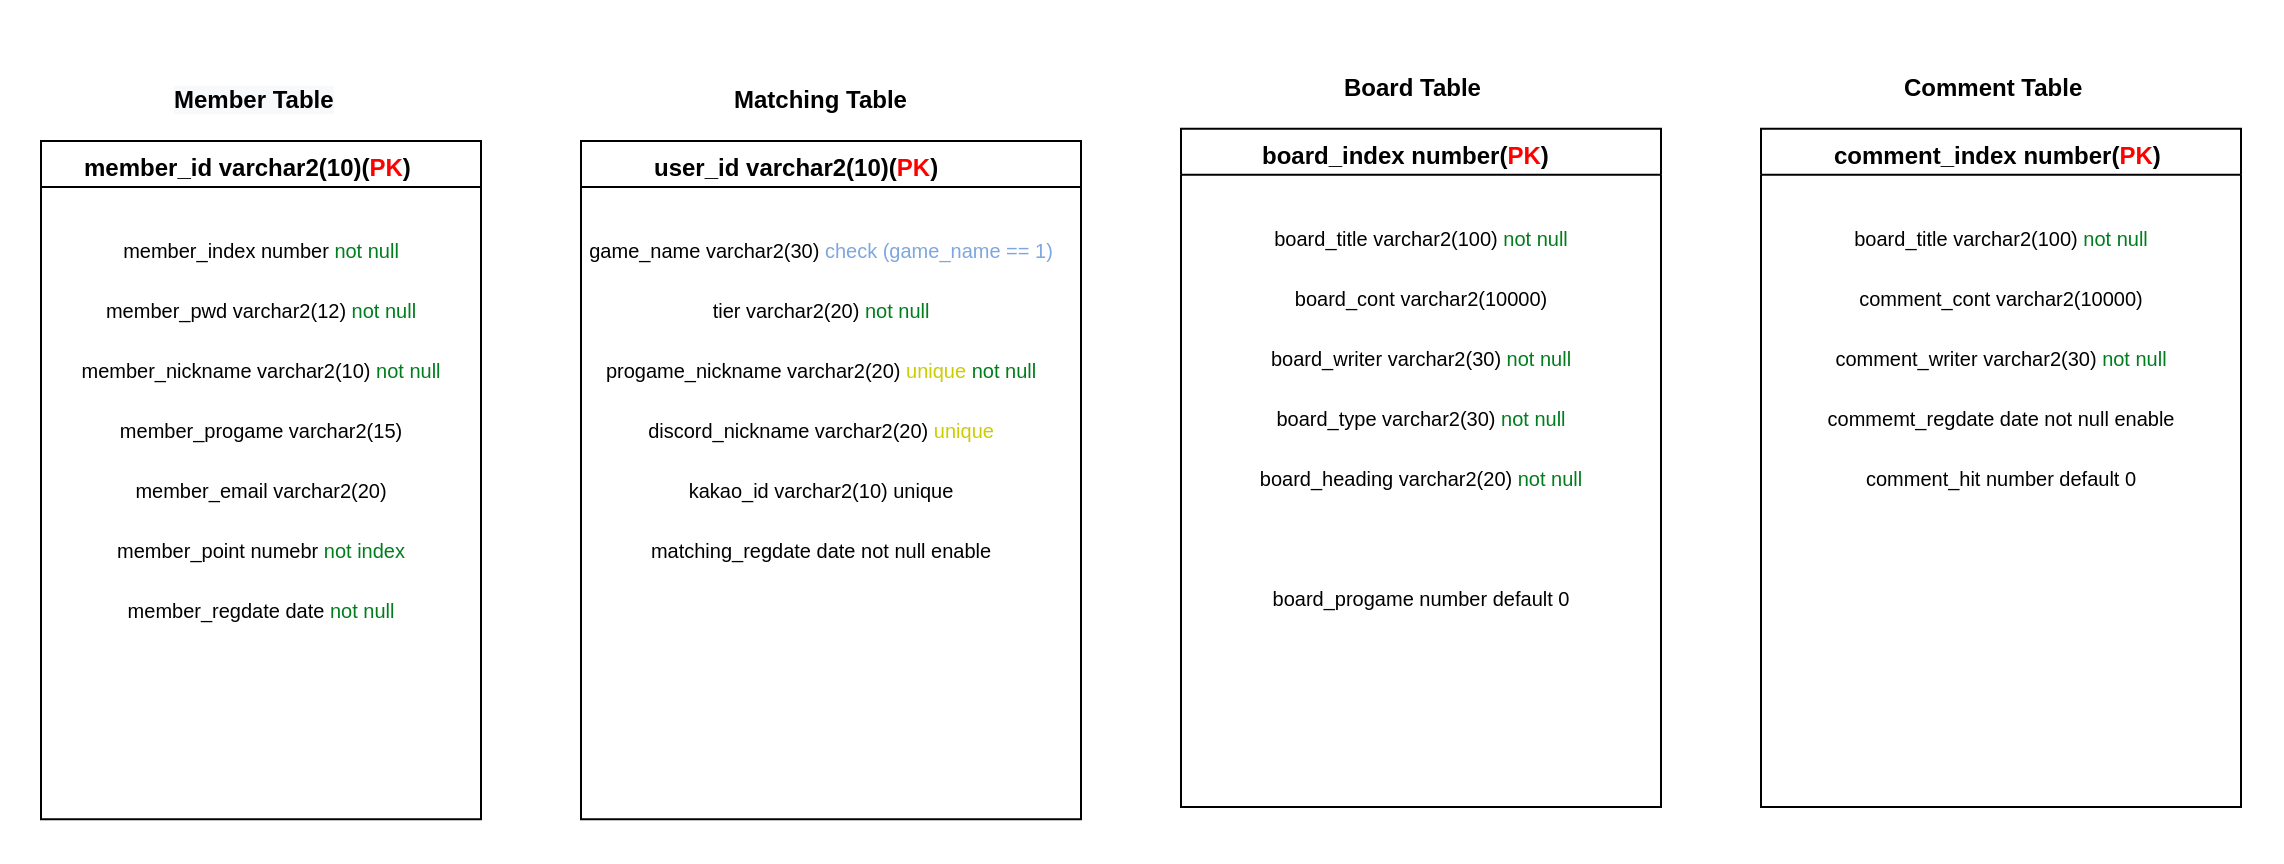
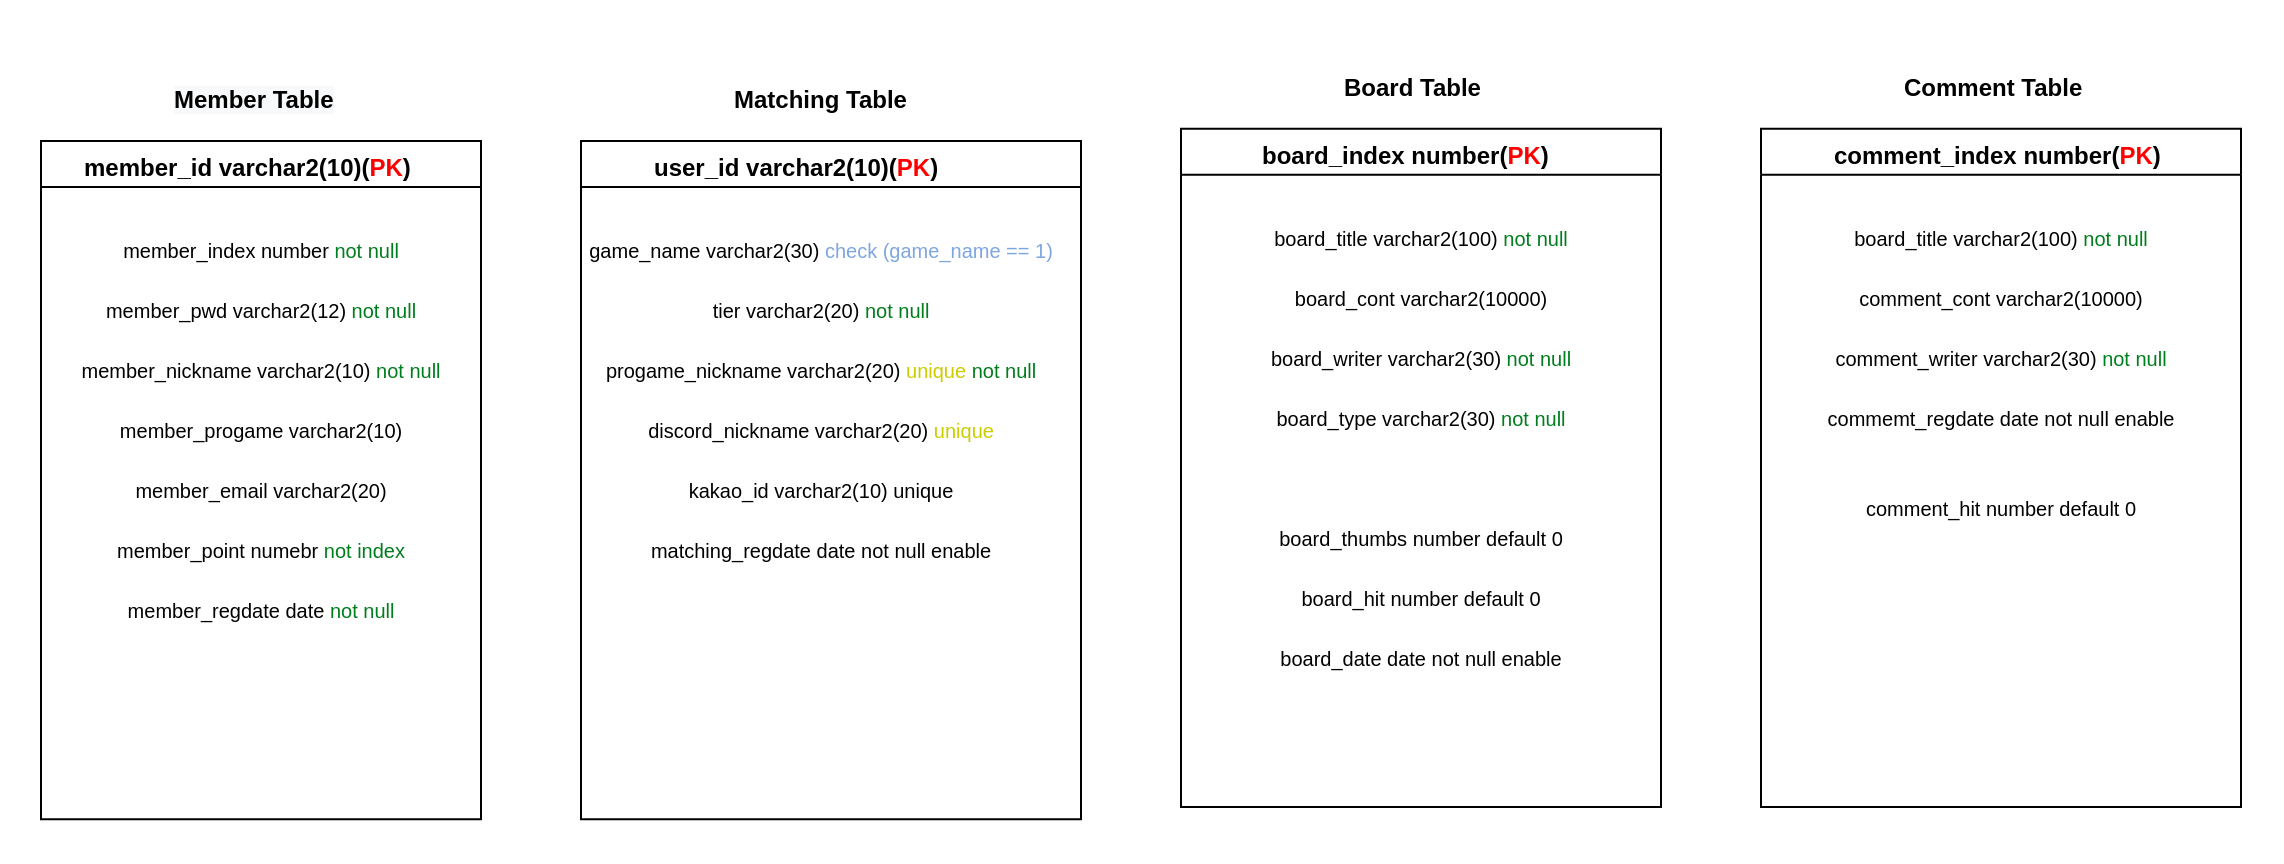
  <mxCell id="0" />
  <mxCell id="1" parent="0" />
  <mxCell id="2" value="" style="group" parent="1" vertex="1" connectable="0"><mxGeometry x="20" y="20" width="220" height="390" as="geometry" /></mxCell>
  <mxCell id="3" value="" style="swimlane;whiteSpace=wrap;html=1;" parent="2" vertex="1"><mxGeometry y="50.0" width="220" height="339.13" as="geometry" /></mxCell>
  <mxCell id="4" value="&lt;br&gt;" style="text;html=1;align=center;verticalAlign=middle;resizable=0;points=[];autosize=1;strokeColor=none;fillColor=none;" parent="3" vertex="1"><mxGeometry x="90" y="59.348" width="20" height="30" as="geometry" /></mxCell>
  <mxCell id="5" value="member_index number&amp;nbsp;&lt;font color=&quot;#007d1d&quot;&gt;not null&lt;/font&gt;" style="text;html=1;align=center;verticalAlign=middle;resizable=0;points=[];autosize=1;strokeColor=none;fillColor=none;fontSize=10;" parent="3" vertex="1"><mxGeometry x="30" y="39.996" width="160" height="30" as="geometry" /></mxCell>
  <mxCell id="6" value="&lt;div style=&quot;text-align: center;&quot;&gt;&lt;b&gt;member_id varchar2(10)(&lt;font color=&quot;#ff0000&quot;&gt;PK&lt;/font&gt;)&lt;/b&gt;&lt;/div&gt;" style="text;whiteSpace=wrap;html=1;" parent="3" vertex="1"><mxGeometry x="20" width="180" height="30.0" as="geometry" /></mxCell>
  <mxCell id="7" value="member_pwd varchar2(12) &lt;font color=&quot;#007d1d&quot;&gt;not null&lt;/font&gt;" style="text;html=1;align=center;verticalAlign=middle;resizable=0;points=[];autosize=1;strokeColor=none;fillColor=none;fontSize=10;" parent="3" vertex="1"><mxGeometry x="20" y="69.996" width="180" height="30" as="geometry" /></mxCell>
  <mxCell id="8" value="member_nickname varchar2(10) &lt;font color=&quot;#007d1d&quot;&gt;not null&lt;/font&gt;" style="text;html=1;align=center;verticalAlign=middle;resizable=0;points=[];autosize=1;strokeColor=none;fillColor=none;fontSize=10;" parent="3" vertex="1"><mxGeometry x="10" y="99.995" width="200" height="30" as="geometry" /></mxCell>
- <mxCell id="9" value="member_progame varchar2(15)" style="text;html=1;align=center;verticalAlign=middle;resizable=0;points=[];autosize=1;strokeColor=none;fillColor=none;fontSize=10;" parent="3" vertex="1"><mxGeometry x="30" y="129.995" width="160" height="30" as="geometry" /></mxCell>
+ <mxCell id="9" value="member_progame varchar2(10)" style="text;html=1;align=center;verticalAlign=middle;resizable=0;points=[];autosize=1;strokeColor=none;fillColor=none;fontSize=10;" parent="3" vertex="1"><mxGeometry x="30" y="129.995" width="160" height="30" as="geometry" /></mxCell>
  <mxCell id="10" value="member_email varchar2(20)" style="text;html=1;align=center;verticalAlign=middle;resizable=0;points=[];autosize=1;strokeColor=none;fillColor=none;fontSize=10;" parent="3" vertex="1"><mxGeometry x="35" y="159.995" width="150" height="30" as="geometry" /></mxCell>
  <mxCell id="11" value="member_point numebr&amp;nbsp;&lt;font color=&quot;#007d1d&quot;&gt;not index&lt;/font&gt;" style="text;html=1;align=center;verticalAlign=middle;resizable=0;points=[];autosize=1;strokeColor=none;fillColor=none;fontSize=10;" parent="3" vertex="1"><mxGeometry x="30" y="189.995" width="160" height="30" as="geometry" /></mxCell>
  <mxCell id="12" value="member_regdate date &lt;font color=&quot;#007d1d&quot;&gt;not null&lt;/font&gt;" style="text;html=1;align=center;verticalAlign=middle;resizable=0;points=[];autosize=1;strokeColor=none;fillColor=none;fontSize=10;" parent="3" vertex="1"><mxGeometry x="30" y="219.995" width="160" height="30" as="geometry" /></mxCell>
  <mxCell id="13" value="&lt;span style=&quot;color: rgb(0, 0, 0); font-family: Helvetica; font-size: 12px; font-style: normal; font-variant-ligatures: normal; font-variant-caps: normal; font-weight: 700; letter-spacing: normal; orphans: 2; text-align: center; text-indent: 0px; text-transform: none; widows: 2; word-spacing: 0px; -webkit-text-stroke-width: 0px; background-color: rgb(248, 249, 250); text-decoration-thickness: initial; text-decoration-style: initial; text-decoration-color: initial; float: none; display: inline !important;&quot;&gt;Member Table&lt;/span&gt;" style="text;whiteSpace=wrap;html=1;" parent="2" vertex="1"><mxGeometry x="65" y="16.09" width="90" height="33.91" as="geometry" /></mxCell>
  <mxCell id="14" value="" style="group" parent="1" vertex="1" connectable="0"><mxGeometry x="290" y="20" width="250" height="390" as="geometry" /></mxCell>
  <mxCell id="15" value="" style="swimlane;whiteSpace=wrap;html=1;" parent="14" vertex="1"><mxGeometry y="50.0" width="250" height="339.13" as="geometry" /></mxCell>
  <mxCell id="16" value="&lt;br&gt;" style="text;html=1;align=center;verticalAlign=middle;resizable=0;points=[];autosize=1;strokeColor=none;fillColor=none;" parent="15" vertex="1"><mxGeometry x="90" y="59.348" width="20" height="30" as="geometry" /></mxCell>
  <mxCell id="17" value="game_name varchar2(30) &lt;font color=&quot;#7ea6e0&quot;&gt;check (game_name == 1)&lt;/font&gt;" style="text;html=1;align=center;verticalAlign=middle;resizable=0;points=[];autosize=1;strokeColor=none;fillColor=none;fontSize=10;" parent="15" vertex="1"><mxGeometry x="-10" y="39.996" width="260" height="30" as="geometry" /></mxCell>
  <mxCell id="18" value="&lt;div style=&quot;text-align: center;&quot;&gt;&lt;b&gt;user_id varchar2(10)(&lt;font color=&quot;#ff0000&quot;&gt;PK&lt;/font&gt;)&lt;/b&gt;&lt;/div&gt;" style="text;whiteSpace=wrap;html=1;" parent="15" vertex="1"><mxGeometry x="35" width="180" height="30.0" as="geometry" /></mxCell>
  <mxCell id="19" value="tier varchar2(20) &lt;font color=&quot;#007d1d&quot;&gt;not null&lt;/font&gt;" style="text;html=1;align=center;verticalAlign=middle;resizable=0;points=[];autosize=1;strokeColor=none;fillColor=none;fontSize=10;" parent="15" vertex="1"><mxGeometry x="55" y="69.996" width="130" height="30" as="geometry" /></mxCell>
  <mxCell id="20" value="progame_nickname varchar2(20) &lt;font color=&quot;#cccc00&quot;&gt;unique&lt;/font&gt; &lt;font color=&quot;#007d1d&quot;&gt;not null&lt;/font&gt;" style="text;html=1;align=center;verticalAlign=middle;resizable=0;points=[];autosize=1;strokeColor=none;fillColor=none;fontSize=10;" parent="15" vertex="1"><mxGeometry x="10" y="99.995" width="220" height="30" as="geometry" /></mxCell>
  <mxCell id="21" value="discord_nickname varchar2(20) &lt;font color=&quot;#cccc00&quot;&gt;unique&lt;/font&gt;" style="text;html=1;align=center;verticalAlign=middle;resizable=0;points=[];autosize=1;strokeColor=none;fillColor=none;fontSize=10;" parent="15" vertex="1"><mxGeometry x="20" y="129.995" width="200" height="30" as="geometry" /></mxCell>
  <mxCell id="22" value="kakao_id varchar2(10) unique" style="text;html=1;align=center;verticalAlign=middle;resizable=0;points=[];autosize=1;strokeColor=none;fillColor=none;fontSize=10;" parent="15" vertex="1"><mxGeometry x="40" y="159.995" width="160" height="30" as="geometry" /></mxCell>
  <mxCell id="23" value="matching_regdate date not null enable" style="text;html=1;align=center;verticalAlign=middle;resizable=0;points=[];autosize=1;strokeColor=none;fillColor=none;fontSize=10;" parent="15" vertex="1"><mxGeometry x="25" y="189.995" width="190" height="30" as="geometry" /></mxCell>
  <mxCell id="24" value="Matching Table" style="text;whiteSpace=wrap;html=1;fontStyle=1" parent="14" vertex="1"><mxGeometry x="75" y="16.09" width="90" height="33.91" as="geometry" /></mxCell>
  <mxCell id="25" value="" style="swimlane;whiteSpace=wrap;html=1;" parent="1" vertex="1"><mxGeometry x="590" y="63.91" width="240" height="339.13" as="geometry" /></mxCell>
  <mxCell id="26" value="&lt;br&gt;" style="text;html=1;align=center;verticalAlign=middle;resizable=0;points=[];autosize=1;strokeColor=none;fillColor=none;" parent="25" vertex="1"><mxGeometry x="90" y="59.348" width="20" height="30" as="geometry" /></mxCell>
  <mxCell id="27" value="board_title varchar2(100) &lt;font color=&quot;#007d1d&quot;&gt;not null&lt;/font&gt;" style="text;html=1;align=center;verticalAlign=middle;resizable=0;points=[];autosize=1;strokeColor=none;fillColor=none;fontSize=10;" parent="25" vertex="1"><mxGeometry x="35" y="39.996" width="170" height="30" as="geometry" /></mxCell>
  <mxCell id="28" value="board_index number(&lt;font color=&quot;#ff0000&quot;&gt;PK&lt;/font&gt;)" style="text;whiteSpace=wrap;html=1;fontStyle=1" parent="25" vertex="1"><mxGeometry x="38.75" width="162.5" height="30" as="geometry" /></mxCell>
  <mxCell id="29" value="board_cont varchar2(10000)" style="text;html=1;align=center;verticalAlign=middle;resizable=0;points=[];autosize=1;strokeColor=none;fillColor=none;fontSize=10;" parent="25" vertex="1"><mxGeometry x="45" y="69.996" width="150" height="30" as="geometry" /></mxCell>
  <mxCell id="30" value="board_writer varchar2(30) &lt;font color=&quot;#007d1d&quot;&gt;not null&lt;/font&gt;" style="text;html=1;align=center;verticalAlign=middle;resizable=0;points=[];autosize=1;strokeColor=none;fillColor=none;fontSize=10;" parent="25" vertex="1"><mxGeometry x="35" y="99.995" width="170" height="30" as="geometry" /></mxCell>
  <mxCell id="31" value="board_type varchar2(30) &lt;font color=&quot;#007d1d&quot;&gt;not null&lt;/font&gt;" style="text;html=1;align=center;verticalAlign=middle;resizable=0;points=[];autosize=1;strokeColor=none;fillColor=none;fontSize=10;" parent="25" vertex="1"><mxGeometry x="35" y="129.995" width="170" height="30" as="geometry" /></mxCell>
- <mxCell id="32" value="board_heading varchar2(20) &lt;font color=&quot;#007d1d&quot;&gt;not null&lt;/font&gt;" style="text;html=1;align=center;verticalAlign=middle;resizable=0;points=[];autosize=1;strokeColor=none;fillColor=none;fontSize=10;" parent="25" vertex="1"><mxGeometry x="30" y="159.995" width="180" height="30" as="geometry" /></mxCell>
- <mxCell id="34" value="board_progame number default 0" style="text;html=1;align=center;verticalAlign=middle;resizable=0;points=[];autosize=1;strokeColor=none;fillColor=none;fontSize=10;" parent="25" vertex="1"><mxGeometry x="50" y="219.995" width="140" height="30" as="geometry" /></mxCell>
+ <mxCell id="33" value="board_thumbs number default 0" style="text;html=1;align=center;verticalAlign=middle;resizable=0;points=[];autosize=1;strokeColor=none;fillColor=none;fontSize=10;" parent="25" vertex="1"><mxGeometry x="35" y="189.995" width="170" height="30" as="geometry" /></mxCell>
+ <mxCell id="34" value="board_hit number default 0" style="text;html=1;align=center;verticalAlign=middle;resizable=0;points=[];autosize=1;strokeColor=none;fillColor=none;fontSize=10;" parent="25" vertex="1"><mxGeometry x="50" y="219.995" width="140" height="30" as="geometry" /></mxCell>
+ <mxCell id="35" value="board_date date not null enable" style="text;html=1;align=center;verticalAlign=middle;resizable=0;points=[];autosize=1;strokeColor=none;fillColor=none;fontSize=10;" parent="25" vertex="1"><mxGeometry x="40" y="249.995" width="160" height="30" as="geometry" /></mxCell>
  <mxCell id="36" value="Board Table" style="text;whiteSpace=wrap;html=1;fontStyle=1" parent="1" vertex="1"><mxGeometry x="670" y="30" width="90" height="33.91" as="geometry" /></mxCell>
  <mxCell id="37" value="" style="swimlane;whiteSpace=wrap;html=1;" parent="1" vertex="1"><mxGeometry x="880" y="63.91" width="240" height="339.13" as="geometry" /></mxCell>
  <mxCell id="38" value="&lt;br&gt;" style="text;html=1;align=center;verticalAlign=middle;resizable=0;points=[];autosize=1;strokeColor=none;fillColor=none;" parent="37" vertex="1"><mxGeometry x="90" y="59.348" width="20" height="30" as="geometry" /></mxCell>
  <mxCell id="39" value="board_title varchar2(100) &lt;font color=&quot;#007d1d&quot;&gt;not null&lt;/font&gt;" style="text;html=1;align=center;verticalAlign=middle;resizable=0;points=[];autosize=1;strokeColor=none;fillColor=none;fontSize=10;" parent="37" vertex="1"><mxGeometry x="35" y="39.996" width="170" height="30" as="geometry" /></mxCell>
  <mxCell id="40" value="comment_index number(&lt;font color=&quot;#ff0000&quot;&gt;PK&lt;/font&gt;)" style="text;whiteSpace=wrap;html=1;fontStyle=1" parent="37" vertex="1"><mxGeometry x="35" width="191.25" height="30" as="geometry" /></mxCell>
  <mxCell id="41" value="comment_cont varchar2(10000)" style="text;html=1;align=center;verticalAlign=middle;resizable=0;points=[];autosize=1;strokeColor=none;fillColor=none;fontSize=10;" parent="37" vertex="1"><mxGeometry x="35" y="69.996" width="170" height="30" as="geometry" /></mxCell>
  <mxCell id="42" value="comment_writer varchar2(30) &lt;font color=&quot;#007d1d&quot;&gt;not null&lt;/font&gt;" style="text;html=1;align=center;verticalAlign=middle;resizable=0;points=[];autosize=1;strokeColor=none;fillColor=none;fontSize=10;" parent="37" vertex="1"><mxGeometry x="25" y="99.995" width="190" height="30" as="geometry" /></mxCell>
  <mxCell id="43" value="commemt_regdate date not null enable" style="text;html=1;align=center;verticalAlign=middle;resizable=0;points=[];autosize=1;strokeColor=none;fillColor=none;fontSize=10;" parent="37" vertex="1"><mxGeometry x="20" y="129.995" width="200" height="30" as="geometry" /></mxCell>
- <mxCell id="44" value="comment_hit number default 0" style="text;html=1;align=center;verticalAlign=middle;resizable=0;points=[];autosize=1;strokeColor=none;fillColor=none;fontSize=10;" parent="37" vertex="1"><mxGeometry x="40" y="159.995" width="160" height="30" as="geometry" /></mxCell>
+ <mxCell id="44" value="comment_hit number default 0" style="text;html=1;align=center;verticalAlign=middle;resizable=0;points=[];autosize=1;strokeColor=none;fillColor=none;fontSize=10;" parent="37" vertex="1"><mxGeometry x="40" y="174.995" width="160" height="30" as="geometry" /></mxCell>
  <mxCell id="45" value="Comment Table" style="text;whiteSpace=wrap;html=1;fontStyle=1" parent="1" vertex="1"><mxGeometry x="950" y="30" width="120" height="33.91" as="geometry" /></mxCell>
